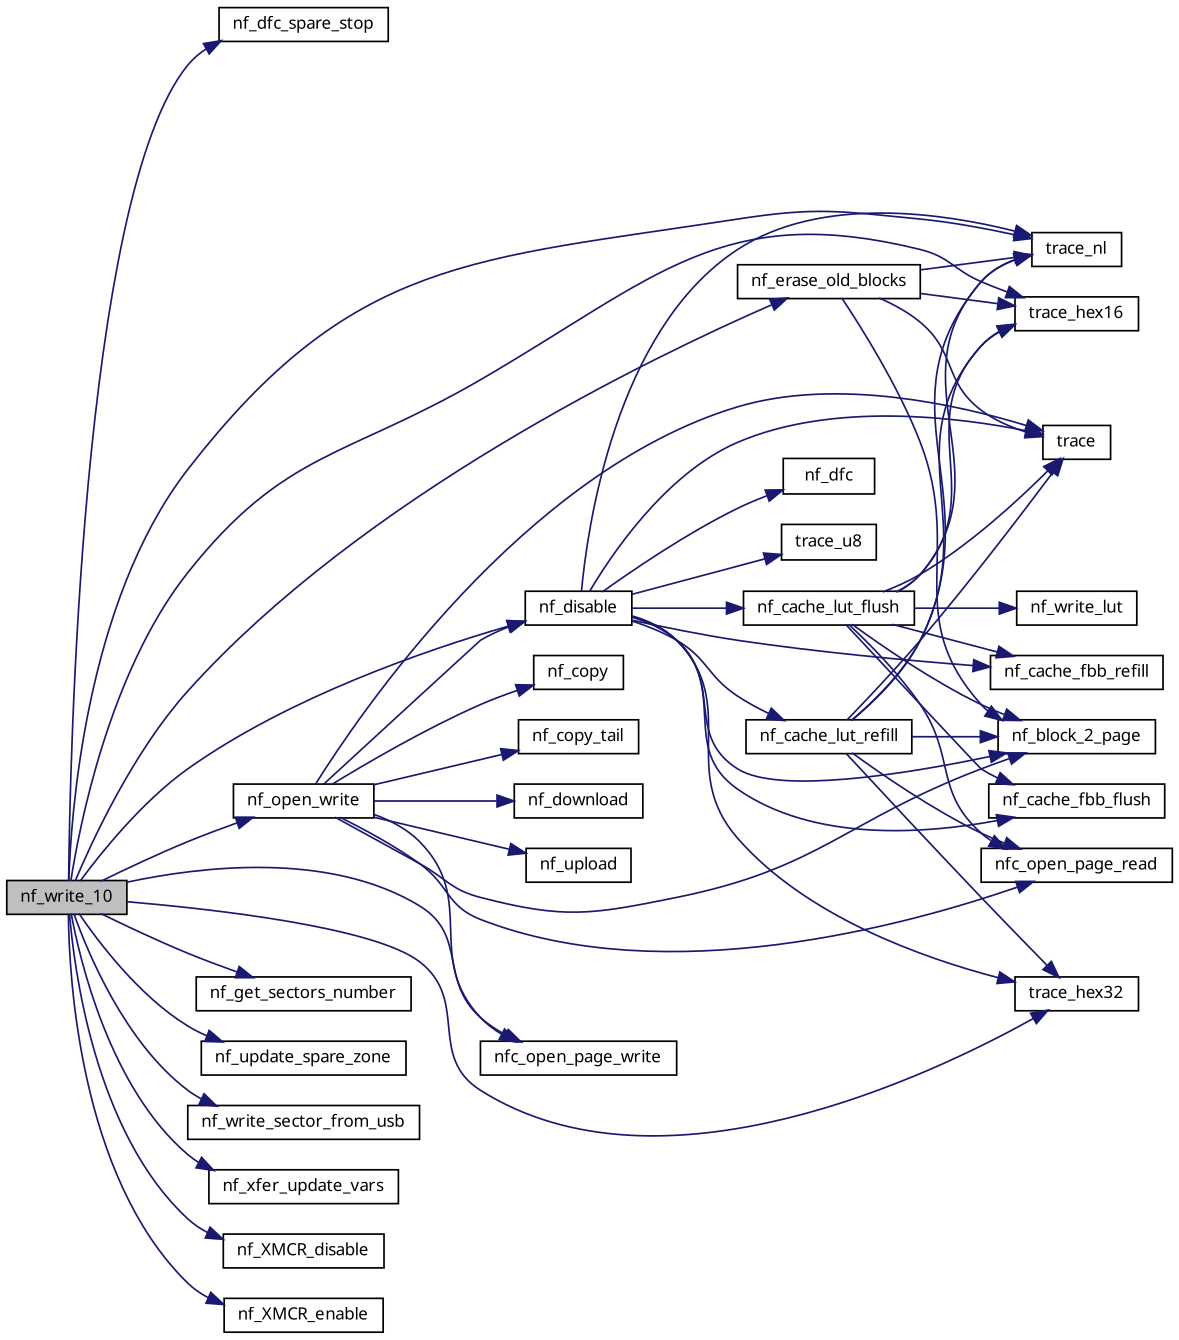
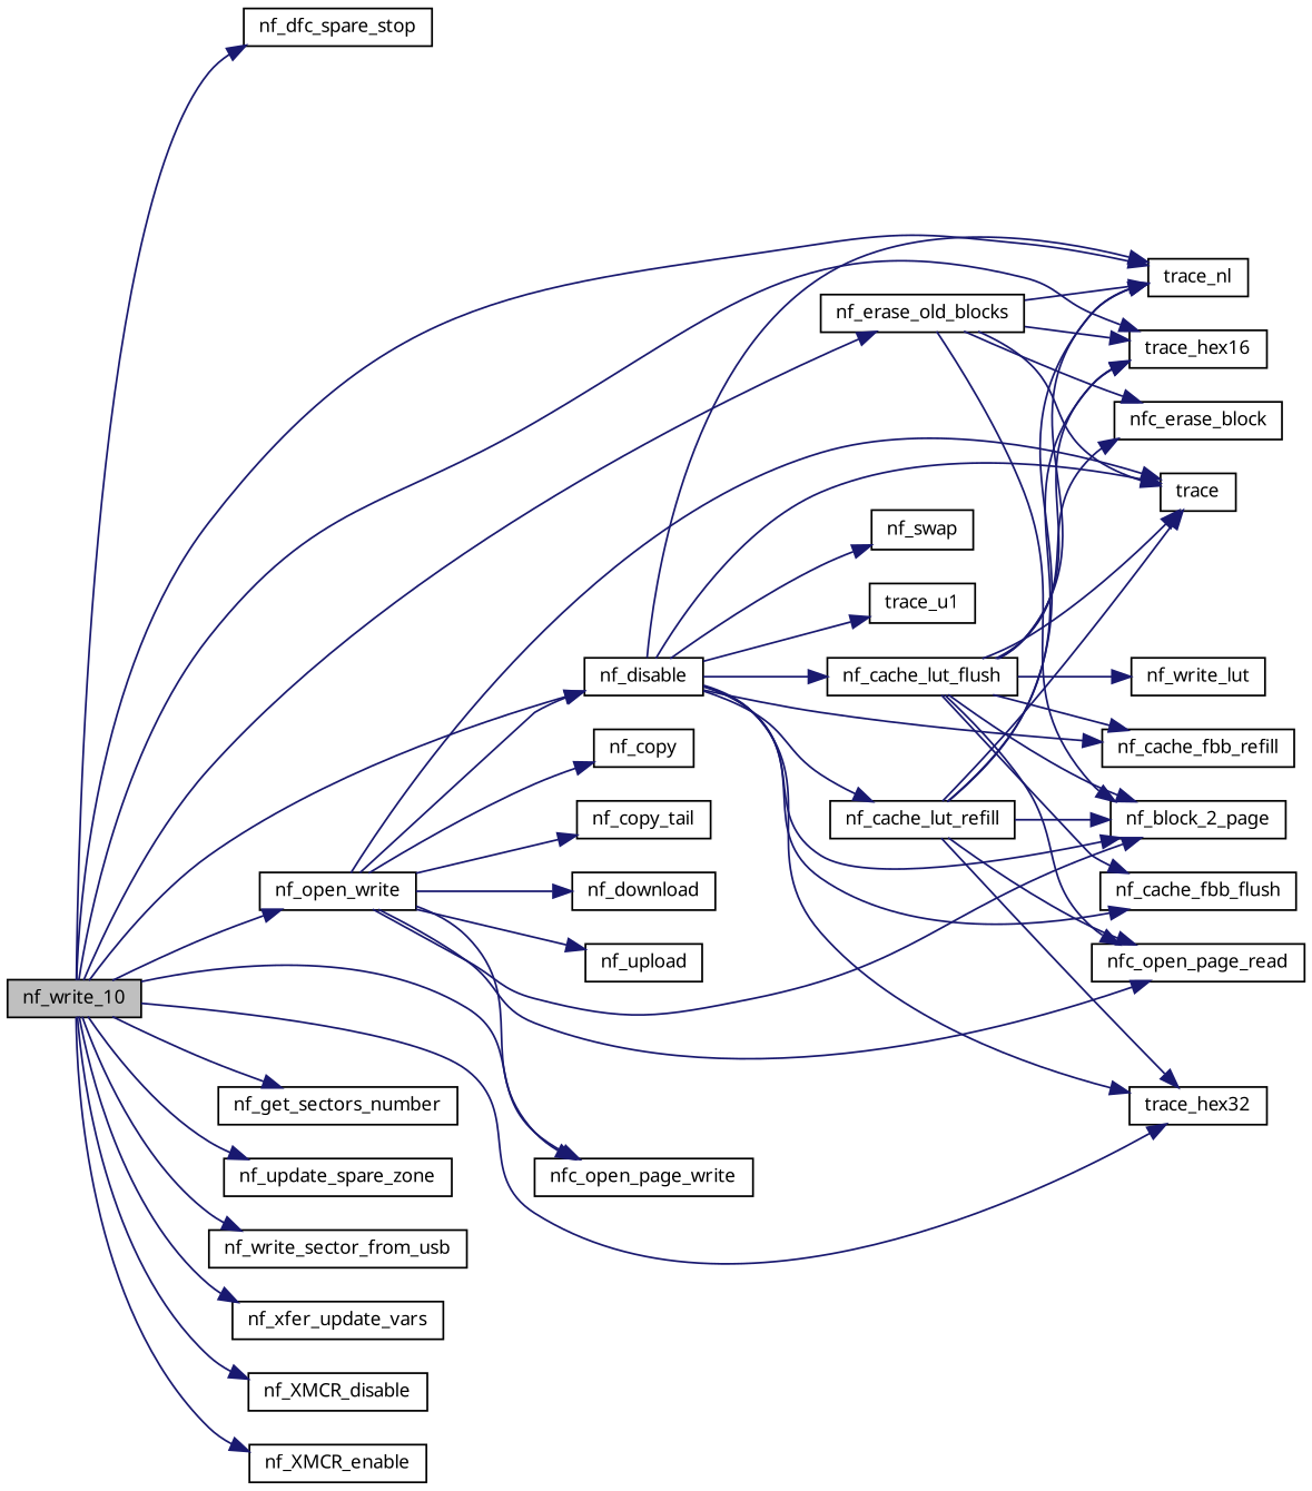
  digraph {
    rankdir=LR
    node [color=black fillcolor=white fontname="FreeSans.ttf" fontsize=10 shape=record style=filled]
    edge [color=midnightblue fontname="FreeSans.ttf" fontsize=10 labelfontname="FreeSans.ttf" labelfontsize=10 style=solid]
    n1 [fillcolor=grey75 fontcolor=black height=0.2 label=nf_write_10 width=0.4]
    n2 [height=0.2 label=nf_dfc_spare_stop width=0.4]
    n3 [height=0.2 label=nf_erase_old_blocks width=0.4]
    n4 [height=0.2 label=trace_hex16 width=0.4]
    n5 [height=0.2 label=trace_nl width=0.4]
    n6 [height=0.2 label=nf_get_sectors_number width=0.4]
    n7 [height=0.2 label=nf_open_write width=0.4]
    n8 [height=0.2 label=nf_disable width=0.4]
    n9 [height=0.2 label=trace_hex32 width=0.4]
    n10 [height=0.2 label=nfc_open_page_write width=0.4]
    n11 [height=0.2 label=nf_update_spare_zone width=0.4]
    n12 [height=0.2 label=nf_write_sector_from_usb width=0.4]
    n13 [height=0.2 label=nf_xfer_update_vars width=0.4]
    n14 [height=0.2 label=nf_XMCR_disable width=0.4]
    n15 [height=0.2 label=nf_XMCR_enable width=0.4]
    n16 [height=0.2 label=trace width=0.4]
    n17 [height=0.2 label=nf_block_2_page width=0.4]
+   n18 [height=0.2 label=nfc_erase_block width=0.4]
    n19 [height=0.2 label=nf_copy width=0.4]
    n20 [height=0.2 label=nf_copy_tail width=0.4]
    n21 [height=0.2 label=nf_download width=0.4]
    n22 [height=0.2 label=nfc_open_page_read width=0.4]
    n23 [height=0.2 label=nf_upload width=0.4]
    n24 [height=0.2 label=nf_cache_fbb_flush width=0.4]
    n25 [height=0.2 label=nf_cache_fbb_refill width=0.4]
    n26 [height=0.2 label=nf_cache_lut_flush width=0.4]
    n27 [height=0.2 label=nf_cache_lut_refill width=0.4]
-   n28 [height=0.2 label=nf_dfc width=0.4]
-   n29 [height=0.2 label=trace_u8 width=0.4]
+   n28 [height=0.2 label=nf_swap width=0.4]
+   n29 [height=0.2 label=trace_u1 width=0.4]
    n30 [height=0.2 label=nf_write_lut width=0.4]
    n1 -> n2
    n1 -> n3
    n1 -> n4
    n1 -> n5
    n1 -> n6
    n1 -> n7
    n1 -> n8
    n1 -> n9
    n1 -> n10
    n1 -> n11
    n1 -> n12
    n1 -> n13
    n1 -> n14
    n1 -> n15
    n3 -> n4
    n3 -> n5
    n3 -> n16
    n3 -> n17
+   n3 -> n18
    n7 -> n8
    n7 -> n10
    n7 -> n16
    n7 -> n17
    n7 -> n19
    n7 -> n20
    n7 -> n21
    n7 -> n22
    n7 -> n23
    n8 -> n5
    n8 -> n9
    n8 -> n16
    n8 -> n17
    n8 -> n24
    n8 -> n25
    n8 -> n26
    n8 -> n27
    n8 -> n28
    n8 -> n29
    n26 -> n4
    n26 -> n5
    n26 -> n16
    n26 -> n17
+   n26 -> n18
    n26 -> n22
    n26 -> n24
    n26 -> n25
    n26 -> n30
    n27 -> n4
    n27 -> n5
    n27 -> n9
    n27 -> n16
    n27 -> n17
    n27 -> n22
  }
